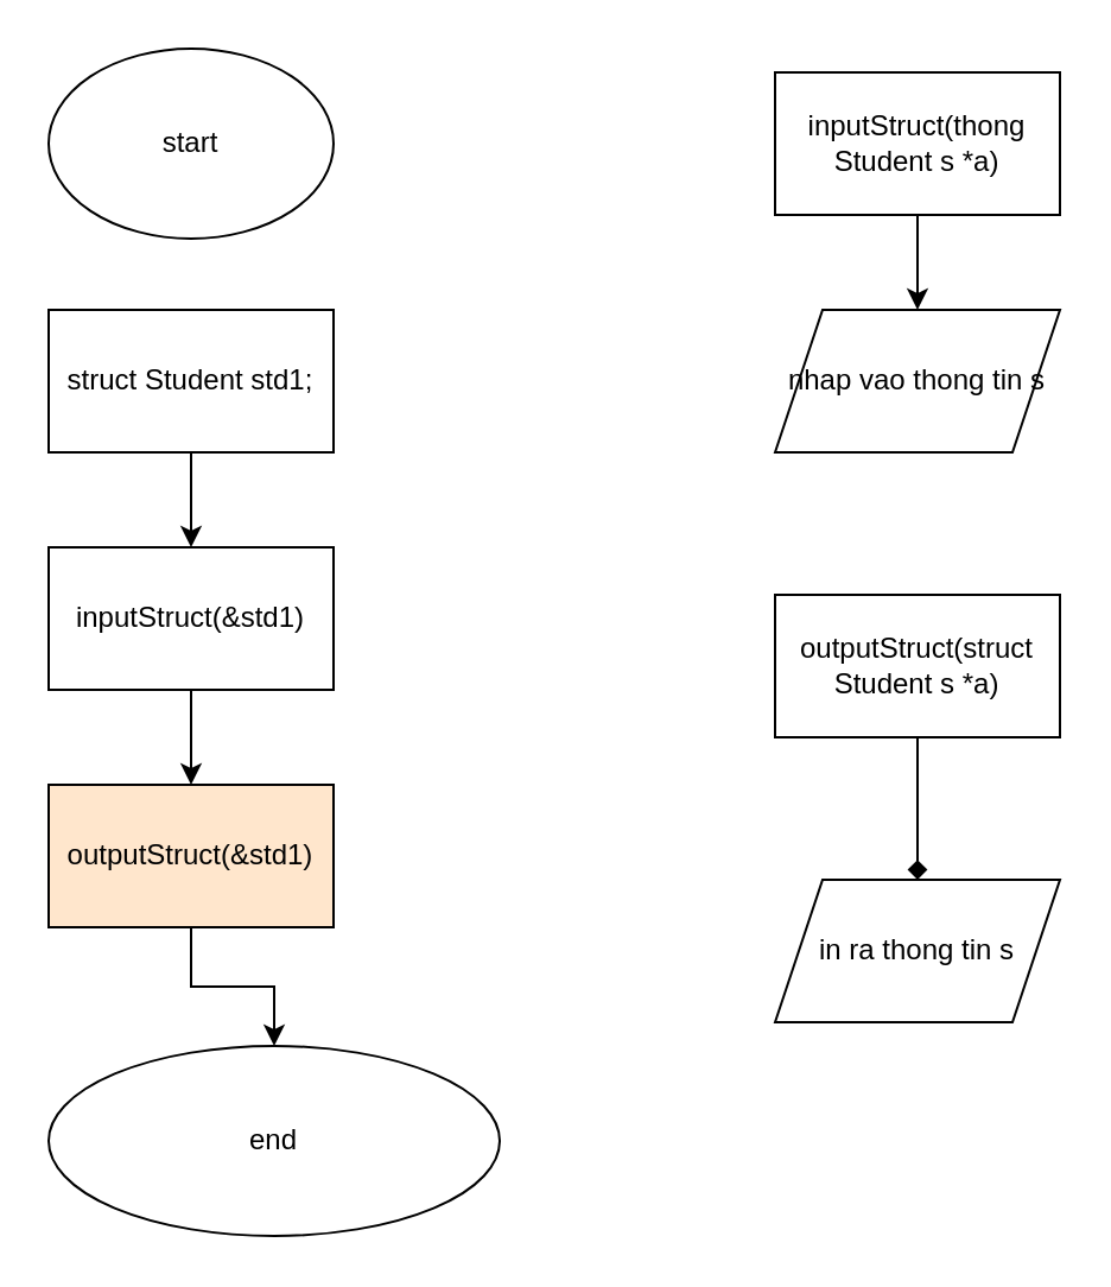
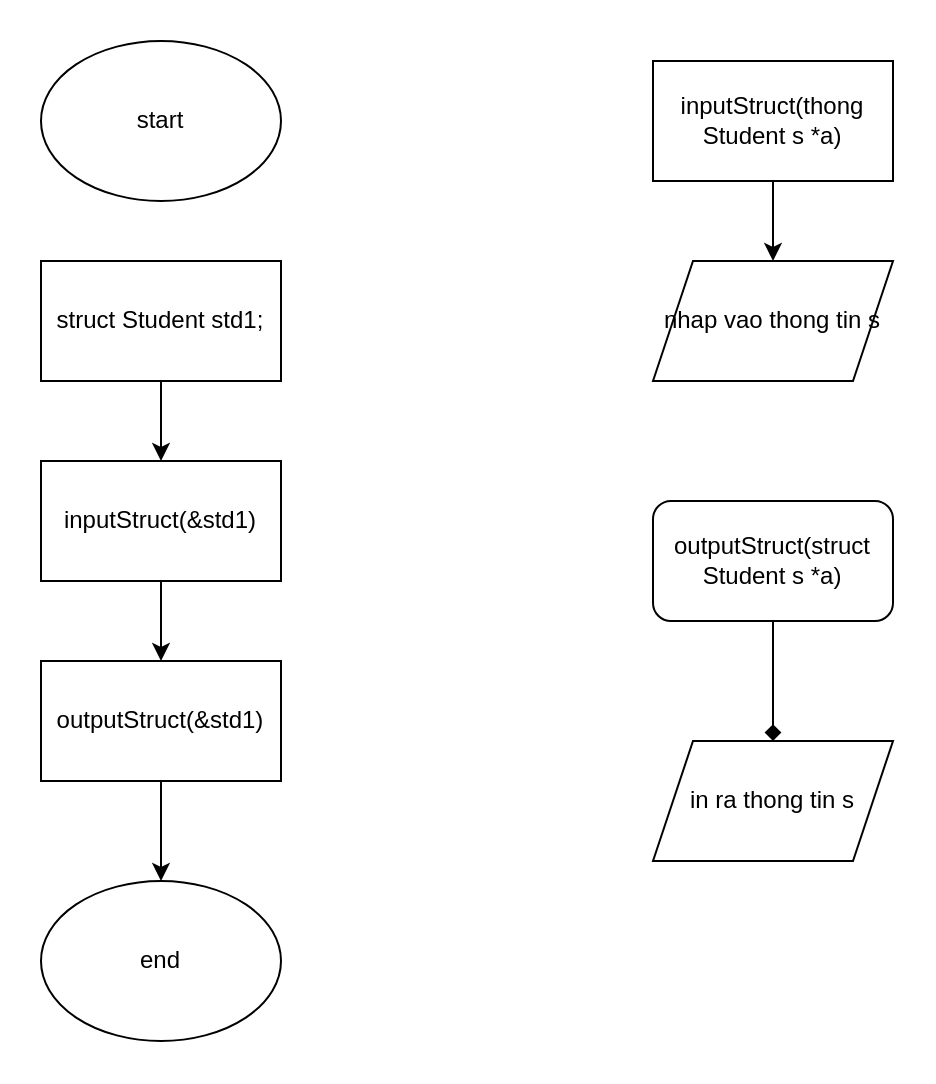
  <mxCell id="0" />
  <mxCell id="1" parent="0" />
  <mxCell id="2" value="start" style="ellipse;whiteSpace=wrap;html=1;" vertex="1" parent="1"><mxGeometry x="20" y="20" width="120" height="80" as="geometry" /></mxCell>
  <mxCell id="3" style="edgeStyle=orthogonalEdgeStyle;rounded=0;orthogonalLoop=1;jettySize=auto;html=1;exitX=0.5;exitY=1;exitDx=0;exitDy=0;entryX=0.5;entryY=0;entryDx=0;entryDy=0;" edge="1" parent="1" source="4" target="6"><mxGeometry relative="1" as="geometry" /></mxCell>
  <mxCell id="4" value="struct Student std1;&lt;br&gt;" style="rounded=0;whiteSpace=wrap;html=1;" vertex="1" parent="1"><mxGeometry x="20" y="130" width="120" height="60" as="geometry" /></mxCell>
  <mxCell id="5" style="edgeStyle=orthogonalEdgeStyle;rounded=0;orthogonalLoop=1;jettySize=auto;html=1;exitX=0.5;exitY=1;exitDx=0;exitDy=0;entryX=0.5;entryY=0;entryDx=0;entryDy=0;" edge="1" parent="1" source="6" target="8"><mxGeometry relative="1" as="geometry" /></mxCell>
  <mxCell id="6" value="inputStruct(&amp;amp;std1)" style="rounded=0;whiteSpace=wrap;html=1;" vertex="1" parent="1"><mxGeometry x="20" y="230" width="120" height="60" as="geometry" /></mxCell>
  <mxCell id="7" style="edgeStyle=orthogonalEdgeStyle;rounded=0;orthogonalLoop=1;jettySize=auto;html=1;exitX=0.5;exitY=1;exitDx=0;exitDy=0;entryX=0.5;entryY=0;entryDx=0;entryDy=0;" edge="1" parent="1" source="8" target="9"><mxGeometry relative="1" as="geometry" /></mxCell>
- <mxCell id="8" value="outputStruct(&amp;amp;std1)" style="rounded=0;whiteSpace=wrap;html=1;fillColor=#ffe6cc;" vertex="1" parent="1"><mxGeometry x="20" y="330" width="120" height="60" as="geometry" /></mxCell>
- <mxCell id="9" value="end" style="ellipse;whiteSpace=wrap;html=1;" vertex="1" parent="1"><mxGeometry x="20" y="440" width="190" height="80" as="geometry" /></mxCell>
+ <mxCell id="8" value="outputStruct(&amp;amp;std1)" style="rounded=0;whiteSpace=wrap;html=1;" vertex="1" parent="1"><mxGeometry x="20" y="330" width="120" height="60" as="geometry" /></mxCell>
+ <mxCell id="9" value="end" style="ellipse;whiteSpace=wrap;html=1;" vertex="1" parent="1"><mxGeometry x="20" y="440" width="120" height="80" as="geometry" /></mxCell>
  <mxCell id="10" style="edgeStyle=orthogonalEdgeStyle;rounded=0;orthogonalLoop=1;jettySize=auto;html=1;exitX=0.5;exitY=1;exitDx=0;exitDy=0;" edge="1" parent="1" source="11"><mxGeometry relative="1" as="geometry"><mxPoint x="386" y="130" as="targetPoint" /></mxGeometry></mxCell>
  <mxCell id="11" value="inputStruct(thong Student s *a)" style="rounded=0;whiteSpace=wrap;html=1;" vertex="1" parent="1"><mxGeometry x="326" y="30" width="120" height="60" as="geometry" /></mxCell>
  <mxCell id="12" value="nhap vao thong tin s" style="shape=parallelogram;perimeter=parallelogramPerimeter;whiteSpace=wrap;html=1;fixedSize=1;" vertex="1" parent="1"><mxGeometry x="326" y="130" width="120" height="60" as="geometry" /></mxCell>
  <mxCell id="13" style="edgeStyle=orthogonalEdgeStyle;rounded=0;orthogonalLoop=1;jettySize=auto;html=1;exitX=0.5;exitY=1;exitDx=0;exitDy=0;endArrow=diamond;" edge="1" parent="1" source="14" target="15"><mxGeometry relative="1" as="geometry" /></mxCell>
- <mxCell id="14" value="outputStruct(struct Student s *a)" style="rounded=0;whiteSpace=wrap;html=1;" vertex="1" parent="1"><mxGeometry x="326" y="250" width="120" height="60" as="geometry" /></mxCell>
+ <mxCell id="14" value="outputStruct(struct Student s *a)" style="whiteSpace=wrap;html=1;rounded=1;" vertex="1" parent="1"><mxGeometry x="326" y="250" width="120" height="60" as="geometry" /></mxCell>
  <mxCell id="15" value="in ra thong tin s" style="shape=parallelogram;perimeter=parallelogramPerimeter;whiteSpace=wrap;html=1;fixedSize=1;" vertex="1" parent="1"><mxGeometry x="326" y="370" width="120" height="60" as="geometry" /></mxCell>
